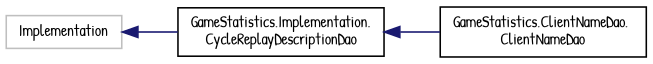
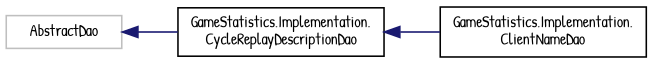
  digraph {
    fontname="Patrick Hand"
    rankdir=LR
    node [color=black fillcolor=white fontname="Patrick Hand" fontsize=10 shape=record style=filled]
    edge [color=midnightblue dir=back fontname="Patrick Hand" fontsize=10 labelfontname=Helvetica labelfontsize=10 style=solid]
-   n1 [color=grey75 height=0.2 label=Implementation width=0.4]
+   n1 [color=grey75 height=0.2 label=AbstractDao width=0.4]
    n2 [height=0.2 label="GameStatistics.Implementation.\lCycleReplayDescriptionDao" width=0.4]
-   n3 [height=0.2 label="GameStatistics.ClientNameDao.\lClientNameDao" width=0.4]
+   n3 [height=0.2 label="GameStatistics.Implementation.\lClientNameDao" width=0.4]
    n1 -> n2
    n2 -> n3
  }
